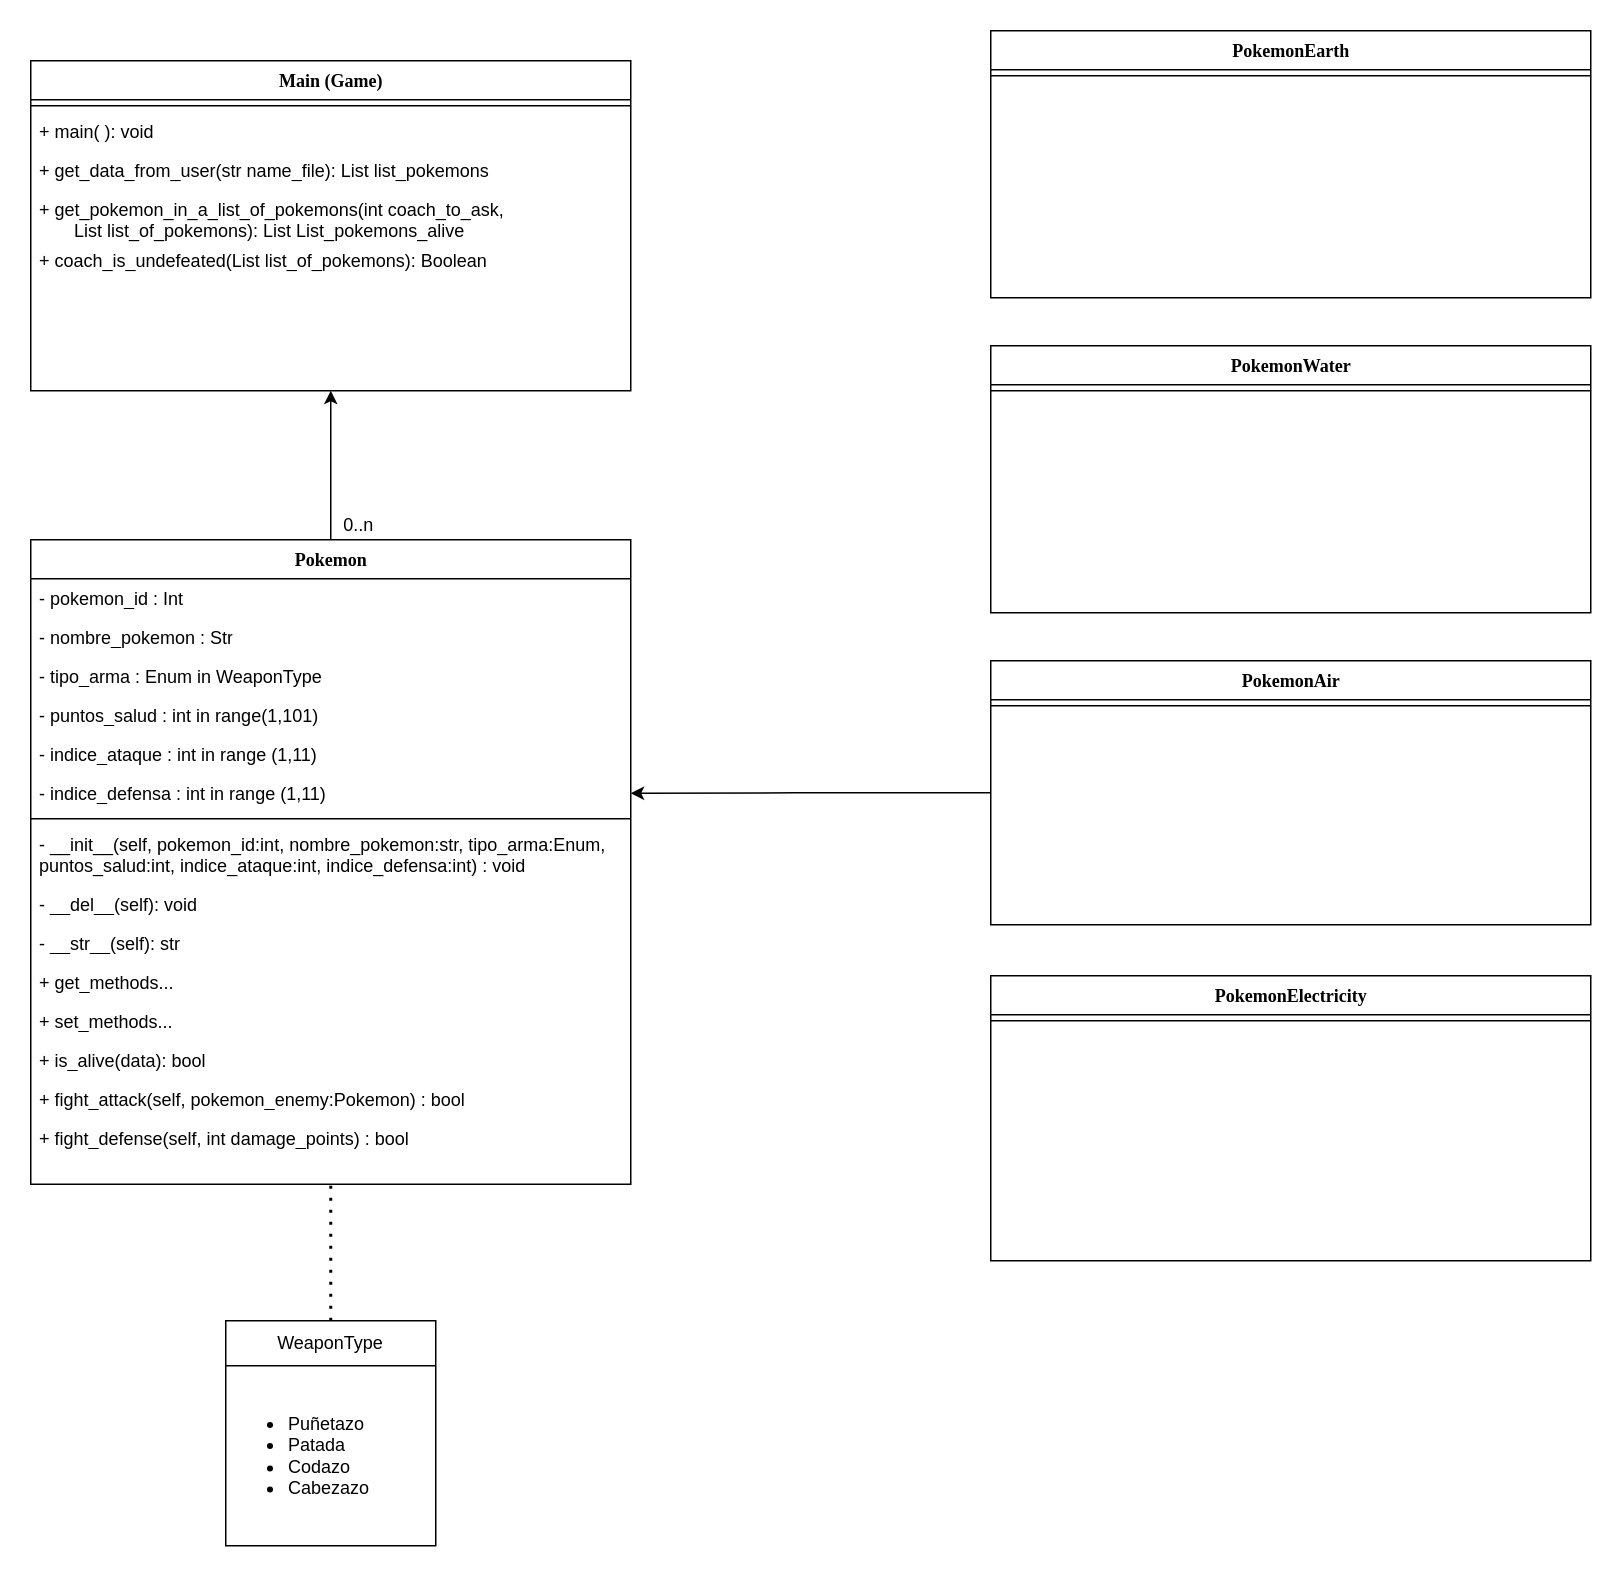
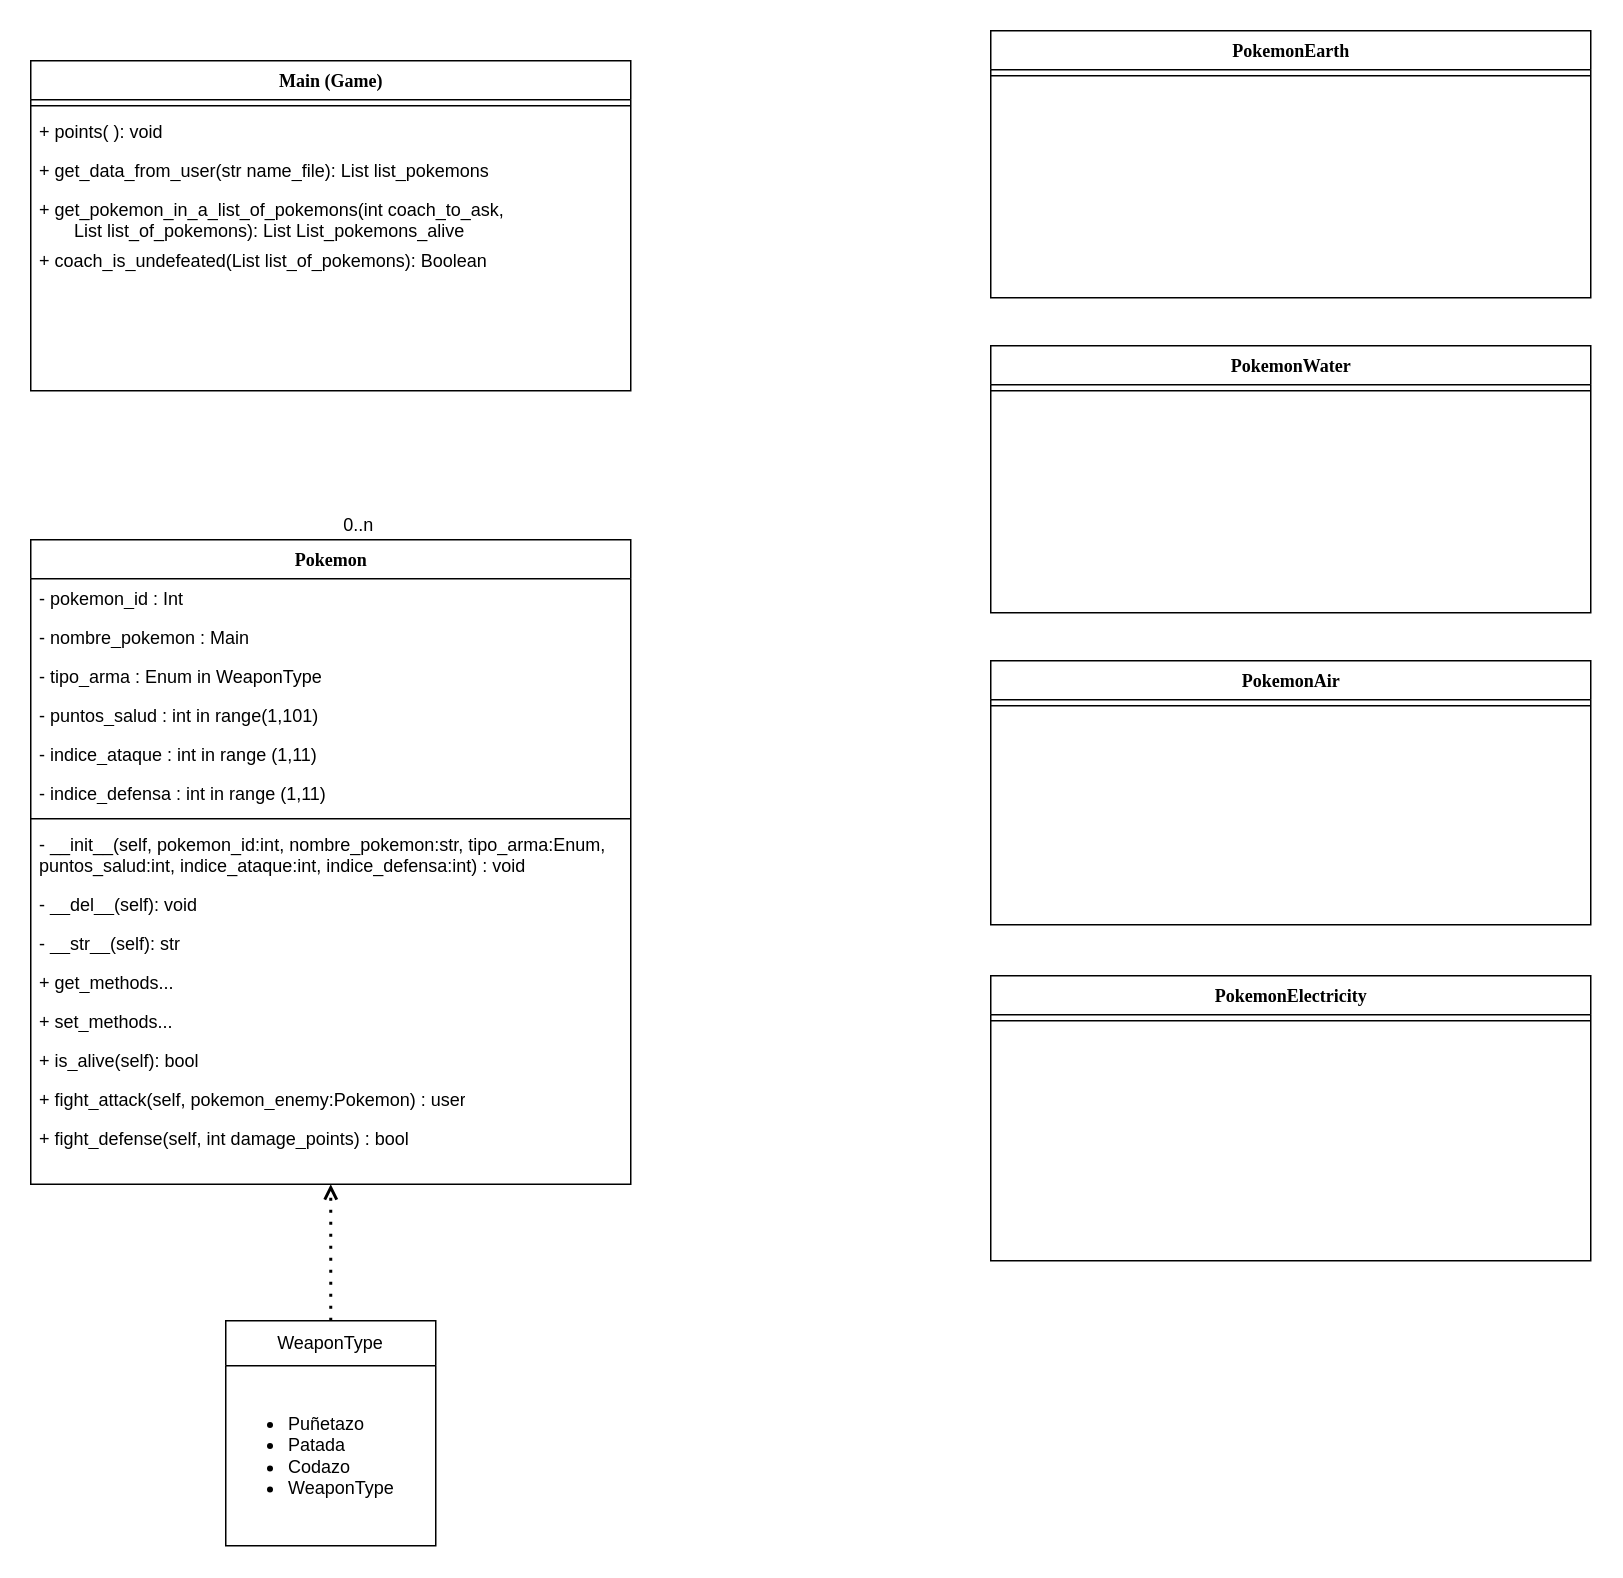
  <mxCell id="0" />
  <mxCell id="1" parent="0" />
  <mxCell id="2" value="Main (Game)" style="swimlane;html=1;fontStyle=1;align=center;verticalAlign=top;childLayout=stackLayout;horizontal=1;startSize=26;horizontalStack=0;resizeParent=1;resizeLast=0;collapsible=1;marginBottom=0;swimlaneFillColor=none;rounded=0;shadow=0;comic=0;labelBackgroundColor=none;strokeWidth=1;fillColor=none;fontFamily=Verdana;fontSize=12" vertex="1" parent="1"><mxGeometry x="20" y="40" width="400" height="220" as="geometry" /></mxCell>
  <mxCell id="3" value="" style="line;html=1;strokeWidth=1;fillColor=none;align=left;verticalAlign=middle;spacingTop=-1;spacingLeft=3;spacingRight=3;rotatable=0;labelPosition=right;points=[];portConstraint=eastwest;" vertex="1" parent="2"><mxGeometry y="26" width="400" height="8" as="geometry" /></mxCell>
- <mxCell id="4" value="+ main( ): void" style="text;html=1;strokeColor=none;fillColor=none;align=left;verticalAlign=top;spacingLeft=4;spacingRight=4;whiteSpace=wrap;overflow=hidden;rotatable=0;points=[[0,0.5],[1,0.5]];portConstraint=eastwest;" vertex="1" parent="2"><mxGeometry y="34" width="400" height="26" as="geometry" /></mxCell>
+ <mxCell id="4" value="+ points( ): void" style="text;html=1;strokeColor=none;fillColor=none;align=left;verticalAlign=top;spacingLeft=4;spacingRight=4;whiteSpace=wrap;overflow=hidden;rotatable=0;points=[[0,0.5],[1,0.5]];portConstraint=eastwest;" vertex="1" parent="2"><mxGeometry y="34" width="400" height="26" as="geometry" /></mxCell>
  <mxCell id="5" value="+ get_data_from_user(str name_file): List list_pokemons" style="text;html=1;strokeColor=none;fillColor=none;align=left;verticalAlign=top;spacingLeft=4;spacingRight=4;whiteSpace=wrap;overflow=hidden;rotatable=0;points=[[0,0.5],[1,0.5]];portConstraint=eastwest;" vertex="1" parent="2"><mxGeometry y="60" width="400" height="26" as="geometry" /></mxCell>
  <mxCell id="6" value="+ get_pokemon_in_a_list_of_pokemons(int coach_to_ask,&lt;br&gt;&amp;nbsp; &amp;nbsp; &amp;nbsp; &amp;nbsp;List list_of_pokemons): List List_pokemons_alive" style="text;html=1;strokeColor=none;fillColor=none;align=left;verticalAlign=top;spacingLeft=4;spacingRight=4;whiteSpace=wrap;overflow=hidden;rotatable=0;points=[[0,0.5],[1,0.5]];portConstraint=eastwest;" vertex="1" parent="2"><mxGeometry y="86" width="400" height="34" as="geometry" /></mxCell>
  <mxCell id="7" value="+ coach_is_undefeated(List list_of_pokemons): Boolean" style="text;html=1;strokeColor=none;fillColor=none;align=left;verticalAlign=top;spacingLeft=4;spacingRight=4;whiteSpace=wrap;overflow=hidden;rotatable=0;points=[[0,0.5],[1,0.5]];portConstraint=eastwest;" vertex="1" parent="2"><mxGeometry y="120" width="400" height="26" as="geometry" /></mxCell>
- <mxCell id="8" style="edgeStyle=orthogonalEdgeStyle;html=1;entryX=0.5;entryY=1;entryDx=0;entryDy=0;" edge="1" parent="1" source="9" target="2"><mxGeometry relative="1" as="geometry" /></mxCell>
  <mxCell id="9" value="Pokemon" style="swimlane;html=1;fontStyle=1;align=center;verticalAlign=top;childLayout=stackLayout;horizontal=1;startSize=26;horizontalStack=0;resizeParent=1;resizeLast=0;collapsible=1;marginBottom=0;swimlaneFillColor=none;rounded=0;shadow=0;comic=0;labelBackgroundColor=none;strokeWidth=1;fillColor=none;fontFamily=Verdana;fontSize=12" vertex="1" parent="1"><mxGeometry x="20" y="359.36" width="400" height="429.64" as="geometry" /></mxCell>
  <mxCell id="10" value="- pokemon_id : Int" style="text;html=1;strokeColor=none;fillColor=none;align=left;verticalAlign=top;spacingLeft=4;spacingRight=4;whiteSpace=wrap;overflow=hidden;rotatable=0;points=[[0,0.5],[1,0.5]];portConstraint=eastwest;" vertex="1" parent="9"><mxGeometry y="26" width="400" height="26" as="geometry" /></mxCell>
- <mxCell id="11" value="- nombre_pokemon : Str" style="text;html=1;strokeColor=none;fillColor=none;align=left;verticalAlign=top;spacingLeft=4;spacingRight=4;whiteSpace=wrap;overflow=hidden;rotatable=0;points=[[0,0.5],[1,0.5]];portConstraint=eastwest;" vertex="1" parent="9"><mxGeometry y="52" width="400" height="26" as="geometry" /></mxCell>
+ <mxCell id="11" value="- nombre_pokemon : Main" style="text;html=1;strokeColor=none;fillColor=none;align=left;verticalAlign=top;spacingLeft=4;spacingRight=4;whiteSpace=wrap;overflow=hidden;rotatable=0;points=[[0,0.5],[1,0.5]];portConstraint=eastwest;" vertex="1" parent="9"><mxGeometry y="52" width="400" height="26" as="geometry" /></mxCell>
  <mxCell id="12" value="- tipo_arma : Enum in WeaponType" style="text;html=1;strokeColor=none;fillColor=none;align=left;verticalAlign=top;spacingLeft=4;spacingRight=4;whiteSpace=wrap;overflow=hidden;rotatable=0;points=[[0,0.5],[1,0.5]];portConstraint=eastwest;" vertex="1" parent="9"><mxGeometry y="78" width="400" height="26" as="geometry" /></mxCell>
  <mxCell id="13" value="- puntos_salud : int in range(1,101)" style="text;html=1;strokeColor=none;fillColor=none;align=left;verticalAlign=top;spacingLeft=4;spacingRight=4;whiteSpace=wrap;overflow=hidden;rotatable=0;points=[[0,0.5],[1,0.5]];portConstraint=eastwest;" vertex="1" parent="9"><mxGeometry y="104" width="400" height="26" as="geometry" /></mxCell>
  <mxCell id="14" value="- indice_ataque : int in range (1,11)" style="text;html=1;strokeColor=none;fillColor=none;align=left;verticalAlign=top;spacingLeft=4;spacingRight=4;whiteSpace=wrap;overflow=hidden;rotatable=0;points=[[0,0.5],[1,0.5]];portConstraint=eastwest;" vertex="1" parent="9"><mxGeometry y="130" width="400" height="26" as="geometry" /></mxCell>
  <mxCell id="15" value="- indice_defensa : int in range (1,11)" style="text;html=1;strokeColor=none;fillColor=none;align=left;verticalAlign=top;spacingLeft=4;spacingRight=4;whiteSpace=wrap;overflow=hidden;rotatable=0;points=[[0,0.5],[1,0.5]];portConstraint=eastwest;" vertex="1" parent="9"><mxGeometry y="156" width="400" height="26" as="geometry" /></mxCell>
  <mxCell id="16" value="" style="line;html=1;strokeWidth=1;fillColor=none;align=left;verticalAlign=middle;spacingTop=-1;spacingLeft=3;spacingRight=3;rotatable=0;labelPosition=right;points=[];portConstraint=eastwest;" vertex="1" parent="9"><mxGeometry y="182" width="400" height="8" as="geometry" /></mxCell>
  <mxCell id="17" value="- __init__(self, pokemon_id:int, nombre_pokemon:str, tipo_arma:Enum, puntos_salud:int, indice_ataque:int, indice_defensa:int) : void" style="text;html=1;strokeColor=none;fillColor=none;align=left;verticalAlign=top;spacingLeft=4;spacingRight=4;whiteSpace=wrap;overflow=hidden;rotatable=0;points=[[0,0.5],[1,0.5]];portConstraint=eastwest;" vertex="1" parent="9"><mxGeometry y="190" width="400" height="40" as="geometry" /></mxCell>
  <mxCell id="18" value="- __del__(self): void" style="text;html=1;strokeColor=none;fillColor=none;align=left;verticalAlign=top;spacingLeft=4;spacingRight=4;whiteSpace=wrap;overflow=hidden;rotatable=0;points=[[0,0.5],[1,0.5]];portConstraint=eastwest;" vertex="1" parent="9"><mxGeometry y="230" width="400" height="26" as="geometry" /></mxCell>
  <mxCell id="19" value="- __str__(self): str" style="text;html=1;strokeColor=none;fillColor=none;align=left;verticalAlign=top;spacingLeft=4;spacingRight=4;whiteSpace=wrap;overflow=hidden;rotatable=0;points=[[0,0.5],[1,0.5]];portConstraint=eastwest;" vertex="1" parent="9"><mxGeometry y="256" width="400" height="26" as="geometry" /></mxCell>
  <mxCell id="20" value="+ get_methods..." style="text;html=1;strokeColor=none;fillColor=none;align=left;verticalAlign=top;spacingLeft=4;spacingRight=4;whiteSpace=wrap;overflow=hidden;rotatable=0;points=[[0,0.5],[1,0.5]];portConstraint=eastwest;" vertex="1" parent="9"><mxGeometry y="282" width="400" height="26" as="geometry" /></mxCell>
  <mxCell id="21" value="+ set_methods..." style="text;html=1;strokeColor=none;fillColor=none;align=left;verticalAlign=top;spacingLeft=4;spacingRight=4;whiteSpace=wrap;overflow=hidden;rotatable=0;points=[[0,0.5],[1,0.5]];portConstraint=eastwest;" vertex="1" parent="9"><mxGeometry y="308" width="400" height="26" as="geometry" /></mxCell>
- <mxCell id="22" value="+ is_alive(data): bool" style="text;html=1;strokeColor=none;fillColor=none;align=left;verticalAlign=top;spacingLeft=4;spacingRight=4;whiteSpace=wrap;overflow=hidden;rotatable=0;points=[[0,0.5],[1,0.5]];portConstraint=eastwest;" vertex="1" parent="9"><mxGeometry y="334" width="400" height="26" as="geometry" /></mxCell>
- <mxCell id="23" value="+ fight_attack(self, pokemon_enemy:Pokemon) : bool" style="text;html=1;strokeColor=none;fillColor=none;align=left;verticalAlign=top;spacingLeft=4;spacingRight=4;whiteSpace=wrap;overflow=hidden;rotatable=0;points=[[0,0.5],[1,0.5]];portConstraint=eastwest;" vertex="1" parent="9"><mxGeometry y="360" width="400" height="26" as="geometry" /></mxCell>
+ <mxCell id="22" value="+ is_alive(self): bool" style="text;html=1;strokeColor=none;fillColor=none;align=left;verticalAlign=top;spacingLeft=4;spacingRight=4;whiteSpace=wrap;overflow=hidden;rotatable=0;points=[[0,0.5],[1,0.5]];portConstraint=eastwest;" vertex="1" parent="9"><mxGeometry y="334" width="400" height="26" as="geometry" /></mxCell>
+ <mxCell id="23" value="+ fight_attack(self, pokemon_enemy:Pokemon) : user" style="text;html=1;strokeColor=none;fillColor=none;align=left;verticalAlign=top;spacingLeft=4;spacingRight=4;whiteSpace=wrap;overflow=hidden;rotatable=0;points=[[0,0.5],[1,0.5]];portConstraint=eastwest;" vertex="1" parent="9"><mxGeometry y="360" width="400" height="26" as="geometry" /></mxCell>
  <mxCell id="24" value="+ fight_defense(self, int damage_points) : bool" style="text;html=1;strokeColor=none;fillColor=none;align=left;verticalAlign=top;spacingLeft=4;spacingRight=4;whiteSpace=wrap;overflow=hidden;rotatable=0;points=[[0,0.5],[1,0.5]];portConstraint=eastwest;" vertex="1" parent="9"><mxGeometry y="386" width="400" height="26" as="geometry" /></mxCell>
  <mxCell id="25" value="PokemonWater" style="swimlane;html=1;fontStyle=1;align=center;verticalAlign=top;childLayout=stackLayout;horizontal=1;startSize=26;horizontalStack=0;resizeParent=1;resizeLast=0;collapsible=1;marginBottom=0;swimlaneFillColor=none;rounded=0;shadow=0;comic=0;labelBackgroundColor=none;strokeWidth=1;fillColor=none;fontFamily=Verdana;fontSize=12" vertex="1" parent="1"><mxGeometry x="660" y="230" width="400" height="178" as="geometry" /></mxCell>
  <mxCell id="26" value="" style="line;html=1;strokeWidth=1;fillColor=none;align=left;verticalAlign=middle;spacingTop=-1;spacingLeft=3;spacingRight=3;rotatable=0;labelPosition=right;points=[];portConstraint=eastwest;" vertex="1" parent="25"><mxGeometry y="26" width="400" height="8" as="geometry" /></mxCell>
- <mxCell id="27" style="edgeStyle=orthogonalEdgeStyle;html=1;entryX=1;entryY=0.5;entryDx=0;entryDy=0;" edge="1" parent="1" source="28" target="15"><mxGeometry relative="1" as="geometry" /></mxCell>
  <mxCell id="28" value="PokemonAir" style="swimlane;html=1;fontStyle=1;align=center;verticalAlign=top;childLayout=stackLayout;horizontal=1;startSize=26;horizontalStack=0;resizeParent=1;resizeLast=0;collapsible=1;marginBottom=0;swimlaneFillColor=none;rounded=0;shadow=0;comic=0;labelBackgroundColor=none;strokeWidth=1;fillColor=none;fontFamily=Verdana;fontSize=12" vertex="1" parent="1"><mxGeometry x="660" y="440" width="400" height="176" as="geometry" /></mxCell>
  <mxCell id="29" value="" style="line;html=1;strokeWidth=1;fillColor=none;align=left;verticalAlign=middle;spacingTop=-1;spacingLeft=3;spacingRight=3;rotatable=0;labelPosition=right;points=[];portConstraint=eastwest;" vertex="1" parent="28"><mxGeometry y="26" width="400" height="8" as="geometry" /></mxCell>
  <mxCell id="30" value="PokemonElectricity" style="swimlane;html=1;fontStyle=1;align=center;verticalAlign=top;childLayout=stackLayout;horizontal=1;startSize=26;horizontalStack=0;resizeParent=1;resizeLast=0;collapsible=1;marginBottom=0;swimlaneFillColor=none;rounded=0;shadow=0;comic=0;labelBackgroundColor=none;strokeWidth=1;fillColor=none;fontFamily=Verdana;fontSize=12" vertex="1" parent="1"><mxGeometry x="660" y="650" width="400" height="190" as="geometry" /></mxCell>
  <mxCell id="31" value="" style="line;html=1;strokeWidth=1;fillColor=none;align=left;verticalAlign=middle;spacingTop=-1;spacingLeft=3;spacingRight=3;rotatable=0;labelPosition=right;points=[];portConstraint=eastwest;" vertex="1" parent="30"><mxGeometry y="26" width="400" height="8" as="geometry" /></mxCell>
  <mxCell id="32" value="PokemonEarth" style="swimlane;html=1;fontStyle=1;align=center;verticalAlign=top;childLayout=stackLayout;horizontal=1;startSize=26;horizontalStack=0;resizeParent=1;resizeLast=0;collapsible=1;marginBottom=0;swimlaneFillColor=none;rounded=0;shadow=0;comic=0;labelBackgroundColor=none;strokeWidth=1;fillColor=none;fontFamily=Verdana;fontSize=12" vertex="1" parent="1"><mxGeometry x="660" y="20" width="400" height="178" as="geometry" /></mxCell>
  <mxCell id="33" value="" style="line;html=1;strokeWidth=1;fillColor=none;align=left;verticalAlign=middle;spacingTop=-1;spacingLeft=3;spacingRight=3;rotatable=0;labelPosition=right;points=[];portConstraint=eastwest;" vertex="1" parent="32"><mxGeometry y="26" width="400" height="8" as="geometry" /></mxCell>
  <mxCell id="34" value="0..n&amp;nbsp;" style="text;html=1;align=center;verticalAlign=middle;resizable=0;points=[];autosize=1;strokeColor=none;fillColor=none;" vertex="1" parent="1"><mxGeometry x="215" y="335" width="50" height="30" as="geometry" /></mxCell>
  <mxCell id="35" value="WeaponType" style="swimlane;fontStyle=0;childLayout=stackLayout;horizontal=1;startSize=30;horizontalStack=0;resizeParent=1;resizeParentMax=0;resizeLast=0;collapsible=1;marginBottom=0;whiteSpace=wrap;html=1;" vertex="1" parent="1"><mxGeometry x="150" y="880" width="140" height="150" as="geometry" /></mxCell>
- <mxCell id="36" value="&lt;ul&gt;&lt;li&gt;Puñetazo&lt;/li&gt;&lt;li&gt;Patada&lt;/li&gt;&lt;li&gt;Codazo&lt;/li&gt;&lt;li&gt;Cabezazo&lt;/li&gt;&lt;/ul&gt;" style="text;html=1;align=left;verticalAlign=middle;resizable=0;points=[];autosize=1;strokeColor=none;fillColor=none;" vertex="1" parent="35"><mxGeometry y="30" width="140" height="120" as="geometry" /></mxCell>
- <mxCell id="37" value="" style="endArrow=none;dashed=1;html=1;dashPattern=1 3;strokeWidth=2;entryX=0.5;entryY=1;entryDx=0;entryDy=0;exitX=0.5;exitY=0;exitDx=0;exitDy=0;" edge="1" parent="1" source="35" target="9"><mxGeometry width="50" height="50" relative="1" as="geometry"><mxPoint x="400" y="880" as="sourcePoint" /><mxPoint x="220" y="830" as="targetPoint" /></mxGeometry></mxCell>
+ <mxCell id="36" value="&lt;ul&gt;&lt;li&gt;Puñetazo&lt;/li&gt;&lt;li&gt;Patada&lt;/li&gt;&lt;li&gt;Codazo&lt;/li&gt;&lt;li&gt;WeaponType&lt;/li&gt;&lt;/ul&gt;" style="text;html=1;align=left;verticalAlign=middle;resizable=0;points=[];autosize=1;strokeColor=none;fillColor=none;" vertex="1" parent="35"><mxGeometry y="30" width="140" height="120" as="geometry" /></mxCell>
+ <mxCell id="37" value="" style="endArrow=open;dashed=1;html=1;dashPattern=1 3;strokeWidth=2;entryX=0.5;entryY=1;entryDx=0;entryDy=0;exitX=0.5;exitY=0;exitDx=0;exitDy=0;" edge="1" parent="1" source="35" target="9"><mxGeometry width="50" height="50" relative="1" as="geometry"><mxPoint x="400" y="880" as="sourcePoint" /><mxPoint x="220" y="830" as="targetPoint" /></mxGeometry></mxCell>
